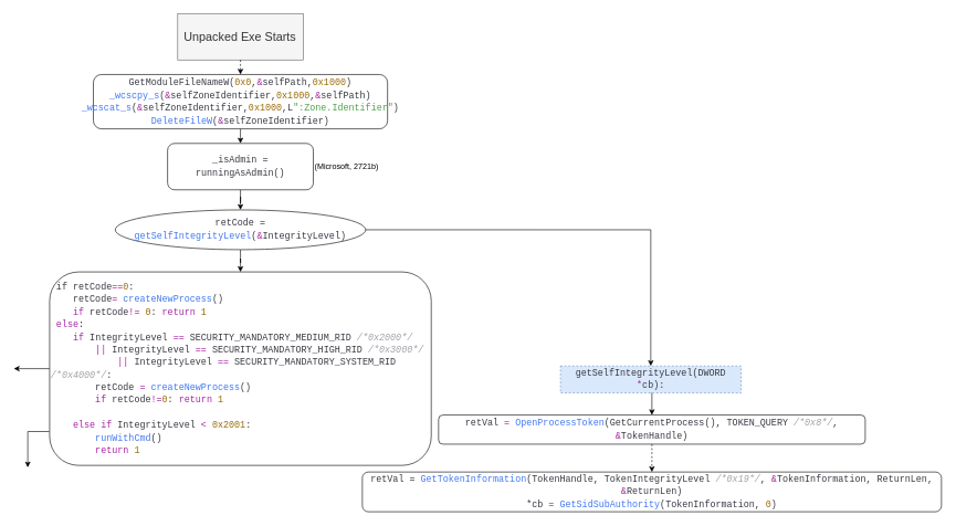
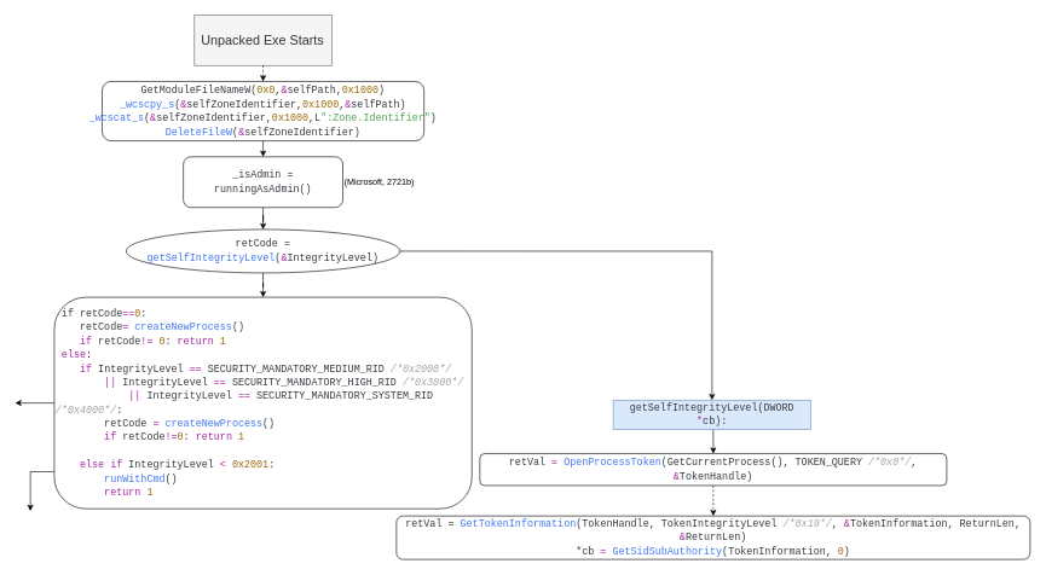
  <mxCell id="0" />
  <mxCell id="1" parent="0" />
  <mxCell id="2" value="&lt;font style=&quot;font-size: 18px;&quot;&gt;Unpacked Exe Starts&lt;/font&gt;" style="rounded=0;whiteSpace=wrap;html=1;fontSize=16;fillColor=#f5f5f5;fontColor=#333333;strokeColor=#666666;" vertex="1" parent="1"><mxGeometry x="267.29" y="20" width="189.41" height="70" as="geometry" /></mxCell>
  <mxCell id="3" value="" style="endArrow=classic;html=1;rounded=0;exitX=0.5;exitY=1;exitDx=0;exitDy=0;entryX=0.5;entryY=0;entryDx=0;entryDy=0;dashed=1;" edge="1" parent="1" source="2" target="16"><mxGeometry width="50" height="50" relative="1" as="geometry"><mxPoint x="355" y="311" as="sourcePoint" /><mxPoint x="362" y="141" as="targetPoint" /></mxGeometry></mxCell>
  <mxCell id="4" style="edgeStyle=orthogonalEdgeStyle;rounded=0;orthogonalLoop=1;jettySize=auto;html=1;exitX=0.5;exitY=1;exitDx=0;exitDy=0;" edge="1" parent="1" source="5" target="9"><mxGeometry relative="1" as="geometry"><mxPoint x="362.235" y="346.353" as="targetPoint" /></mxGeometry></mxCell>
  <mxCell id="5" value="&lt;div style=&quot;line-height: 19px; font-size: 14px; font-family: Consolas, &amp;quot;Courier New&amp;quot;, monospace; color: rgb(56, 58, 66);&quot;&gt;_isAdmin = runningAsAdmin()&lt;/div&gt;" style="rounded=1;whiteSpace=wrap;html=1;" vertex="1" parent="1"><mxGeometry x="252" y="216" width="219.99" height="70" as="geometry" /></mxCell>
  <mxCell id="6" value="(Microsoft, 2721b)" style="text;html=1;strokeColor=none;fillColor=none;align=center;verticalAlign=middle;whiteSpace=wrap;rounded=0;" vertex="1" parent="1"><mxGeometry x="469" y="236" width="107" height="30" as="geometry" /></mxCell>
  <mxCell id="7" style="edgeStyle=orthogonalEdgeStyle;rounded=0;orthogonalLoop=1;jettySize=auto;html=1;exitX=1;exitY=0.5;exitDx=0;exitDy=0;" edge="1" parent="1" source="9" target="11"><mxGeometry relative="1" as="geometry"><mxPoint x="558" y="363.294" as="targetPoint" /></mxGeometry></mxCell>
  <mxCell id="8" style="edgeStyle=orthogonalEdgeStyle;rounded=0;orthogonalLoop=1;jettySize=auto;html=1;exitX=0.5;exitY=1;exitDx=0;exitDy=0;" edge="1" parent="1" source="9" target="18"><mxGeometry relative="1" as="geometry"><mxPoint x="362" y="424.714" as="targetPoint" /></mxGeometry></mxCell>
  <mxCell id="9" value="&lt;div style=&quot;color: rgb(56, 58, 66); font-family: Consolas, &amp;quot;Courier New&amp;quot;, monospace; font-size: 14px; line-height: 19px;&quot;&gt;retCode = &lt;span style=&quot;color: rgb(64, 120, 242);&quot;&gt;getSelfIntegrityLevel&lt;/span&gt;(&lt;span style=&quot;color: rgb(166, 38, 164);&quot;&gt;&amp;amp;&lt;/span&gt;IntegrityLevel)&lt;/div&gt;" style="ellipse;whiteSpace=wrap;html=1;" vertex="1" parent="1"><mxGeometry x="172.99" y="316.36" width="377.99" height="60" as="geometry" /></mxCell>
  <mxCell id="10" style="edgeStyle=orthogonalEdgeStyle;rounded=0;orthogonalLoop=1;jettySize=auto;html=1;exitX=0.5;exitY=1;exitDx=0;exitDy=0;entryX=0.5;entryY=0;entryDx=0;entryDy=0;" edge="1" parent="1" source="11" target="13"><mxGeometry relative="1" as="geometry" /></mxCell>
- <mxCell id="11" value="&lt;div style=&quot;color: rgb(56, 58, 66); font-family: Consolas, &amp;quot;Courier New&amp;quot;, monospace; font-size: 14px; line-height: 19px;&quot;&gt;getSelfIntegrityLevel(DWORD &lt;span style=&quot;color: rgb(166, 38, 164);&quot;&gt;*&lt;/span&gt;cb):&lt;/div&gt;" style="rounded=0;whiteSpace=wrap;html=1;fillColor=#dae8fc;strokeColor=#6c8ebf;dashed=1;" vertex="1" parent="1"><mxGeometry x="845" y="552" width="272.5" height="40.65" as="geometry" /></mxCell>
+ <mxCell id="11" value="&lt;div style=&quot;color: rgb(56, 58, 66); font-family: Consolas, &amp;quot;Courier New&amp;quot;, monospace; font-size: 14px; line-height: 19px;&quot;&gt;getSelfIntegrityLevel(DWORD &lt;span style=&quot;color: rgb(166, 38, 164);&quot;&gt;*&lt;/span&gt;cb):&lt;/div&gt;" style="rounded=0;whiteSpace=wrap;html=1;fillColor=#dae8fc;strokeColor=#6c8ebf;" vertex="1" parent="1"><mxGeometry x="845" y="552" width="272.5" height="40.65" as="geometry" /></mxCell>
  <mxCell id="12" style="edgeStyle=orthogonalEdgeStyle;rounded=0;orthogonalLoop=1;jettySize=auto;html=1;exitX=0.5;exitY=1;exitDx=0;exitDy=0;entryX=0.5;entryY=0;entryDx=0;entryDy=0;dashed=1;" edge="1" parent="1" source="13" target="14"><mxGeometry relative="1" as="geometry"><mxPoint x="864.8" y="491" as="targetPoint" /></mxGeometry></mxCell>
  <mxCell id="13" value="&lt;div style=&quot;color: rgb(56, 58, 66); font-family: Consolas, &amp;quot;Courier New&amp;quot;, monospace; font-size: 14px; line-height: 19px;&quot;&gt;&lt;div style=&quot;&quot;&gt;retVal &lt;span style=&quot;color: rgb(166, 38, 164);&quot;&gt;=&lt;/span&gt; &lt;span style=&quot;color: rgb(64, 120, 242);&quot;&gt;OpenProcessToken&lt;/span&gt;(GetCurrentProcess(),&amp;nbsp;TOKEN_QUERY&lt;span style=&quot;color: rgb(160, 161, 167); font-style: italic;&quot;&gt; /*0x8*/&lt;/span&gt;&lt;span style=&quot;background-color: initial;&quot;&gt;, &lt;/span&gt;&lt;span style=&quot;background-color: initial; color: rgb(166, 38, 164);&quot;&gt;&amp;amp;&lt;/span&gt;&lt;span style=&quot;background-color: initial;&quot;&gt;TokenHandle)&lt;/span&gt;&lt;br&gt;&lt;/div&gt;&lt;/div&gt;" style="rounded=1;whiteSpace=wrap;html=1;" vertex="1" parent="1"><mxGeometry x="660.98" y="625.96" width="644" height="44" as="geometry" /></mxCell>
  <mxCell id="14" value="&lt;div style=&quot;color: rgb(56, 58, 66); font-family: Consolas, &amp;quot;Courier New&amp;quot;, monospace; font-size: 14px; line-height: 19px;&quot;&gt;&lt;div style=&quot;&quot;&gt;&lt;div style=&quot;line-height: 19px;&quot;&gt;retVal = &lt;span style=&quot;color: rgb(64, 120, 242);&quot;&gt;GetTokenInformation&lt;/span&gt;(TokenHandle, TokenIntegrityLevel&lt;span style=&quot;color: rgb(160, 161, 167); font-style: italic;&quot;&gt; /*0x19*/&lt;/span&gt;, &lt;span style=&quot;color: rgb(166, 38, 164);&quot;&gt;&amp;amp;&lt;/span&gt;TokenInformation, ReturnLen, &lt;span style=&quot;color: rgb(166, 38, 164);&quot;&gt;&amp;amp;&lt;/span&gt;ReturnLen)&lt;/div&gt;&lt;/div&gt;&lt;div style=&quot;&quot;&gt;&lt;div style=&quot;line-height: 19px;&quot;&gt;*cb &lt;span style=&quot;color: rgb(166, 38, 164);&quot;&gt;=&lt;/span&gt; &lt;span style=&quot;color: rgb(64, 120, 242);&quot;&gt;GetSidSubAuthority&lt;/span&gt;(TokenInformation, &lt;span style=&quot;color: rgb(152, 104, 1);&quot;&gt;0&lt;/span&gt;)&lt;/div&gt;&lt;/div&gt;&lt;div style=&quot;background-color: rgb(250, 250, 250);&quot;&gt;&lt;/div&gt;&lt;/div&gt;" style="rounded=1;whiteSpace=wrap;html=1;" vertex="1" parent="1"><mxGeometry x="545.96" y="712" width="874.04" height="60" as="geometry" /></mxCell>
  <mxCell id="15" style="edgeStyle=orthogonalEdgeStyle;rounded=0;orthogonalLoop=1;jettySize=auto;html=1;exitX=0.5;exitY=1;exitDx=0;exitDy=0;entryX=0.5;entryY=0;entryDx=0;entryDy=0;" edge="1" parent="1" source="16" target="5"><mxGeometry relative="1" as="geometry" /></mxCell>
  <mxCell id="16" value="&lt;div style=&quot;color: rgb(56, 58, 66); font-family: Consolas, &amp;quot;Courier New&amp;quot;, monospace; font-size: 14px; line-height: 19px;&quot;&gt;&lt;div style=&quot;line-height: 19px;&quot;&gt;&lt;div style=&quot;&quot;&gt;GetModuleFileNameW(&lt;span style=&quot;color: rgb(152, 104, 1);&quot;&gt;0x0&lt;/span&gt;,&lt;span style=&quot;color: rgb(166, 38, 164);&quot;&gt;&amp;amp;&lt;/span&gt;selfPath,&lt;span style=&quot;color: rgb(152, 104, 1);&quot;&gt;0x1000&lt;/span&gt;)&lt;/div&gt;&lt;div style=&quot;&quot;&gt;&lt;span style=&quot;color: #4078f2;&quot;&gt;_wcscpy_s&lt;/span&gt;(&lt;span style=&quot;color: #a626a4;&quot;&gt;&amp;amp;&lt;/span&gt;selfZoneIdentifier,&lt;span style=&quot;color: #986801;&quot;&gt;0x1000&lt;/span&gt;,&lt;span style=&quot;color: #a626a4;&quot;&gt;&amp;amp;&lt;/span&gt;selfPath)&lt;/div&gt;&lt;div style=&quot;&quot;&gt;&lt;span style=&quot;background-color: initial; color: rgb(64, 120, 242);&quot;&gt;_wcscat_s&lt;/span&gt;&lt;span style=&quot;background-color: initial;&quot;&gt;(&lt;/span&gt;&lt;span style=&quot;background-color: initial; color: rgb(166, 38, 164);&quot;&gt;&amp;amp;&lt;/span&gt;&lt;span style=&quot;background-color: initial;&quot;&gt;selfZoneIdentifier,&lt;/span&gt;&lt;span style=&quot;background-color: initial; color: rgb(152, 104, 1);&quot;&gt;0x1000&lt;/span&gt;&lt;span style=&quot;background-color: initial;&quot;&gt;,L&lt;/span&gt;&lt;span style=&quot;background-color: initial; color: rgb(80, 161, 79);&quot;&gt;&quot;:Zone.Identifier&quot;&lt;/span&gt;&lt;span style=&quot;background-color: initial;&quot;&gt;)&lt;/span&gt;&lt;/div&gt;&lt;div style=&quot;&quot;&gt;&lt;span style=&quot;color: rgb(64, 120, 242);&quot;&gt;DeleteFileW&lt;/span&gt;(&lt;span style=&quot;color: rgb(166, 38, 164);&quot;&gt;&amp;amp;&lt;/span&gt;selfZoneIdentifier)&lt;/div&gt;&lt;/div&gt;&lt;/div&gt;" style="rounded=1;whiteSpace=wrap;html=1;" vertex="1" parent="1"><mxGeometry x="140" y="112" width="444" height="82" as="geometry" /></mxCell>
  <mxCell id="17" style="edgeStyle=orthogonalEdgeStyle;rounded=0;orthogonalLoop=1;jettySize=auto;html=1;exitX=0;exitY=0.5;exitDx=0;exitDy=0;" edge="1" parent="1" source="18"><mxGeometry relative="1" as="geometry"><mxPoint x="20" y="556" as="targetPoint" /></mxGeometry></mxCell>
  <mxCell id="18" value="&lt;div style=&quot;color: rgb(56, 58, 66); font-family: Consolas, &amp;quot;Courier New&amp;quot;, monospace; font-size: 14px; line-height: 19px;&quot;&gt;&lt;div style=&quot;&quot;&gt;&amp;nbsp;if retCode&lt;span style=&quot;color: rgb(166, 38, 164);&quot;&gt;==&lt;/span&gt;&lt;span style=&quot;color: rgb(152, 104, 1);&quot;&gt;0&lt;/span&gt;:&lt;/div&gt;&lt;div style=&quot;&quot;&gt;&amp;nbsp; &amp;nbsp; retCode&lt;span style=&quot;color: #a626a4;&quot;&gt;=&lt;/span&gt; &lt;span style=&quot;color: #4078f2;&quot;&gt;createNewProcess&lt;/span&gt;()&lt;/div&gt;&lt;div style=&quot;&quot;&gt;&amp;nbsp; &amp;nbsp; &lt;span style=&quot;color: #a626a4;&quot;&gt;if&lt;/span&gt; retCode&lt;span style=&quot;color: #a626a4;&quot;&gt;!=&lt;/span&gt; &lt;span style=&quot;color: #986801;&quot;&gt;0&lt;/span&gt;: &lt;span style=&quot;color: #a626a4;&quot;&gt;return&lt;/span&gt; &lt;span style=&quot;color: #986801;&quot;&gt;1&lt;/span&gt;&lt;/div&gt;&lt;div style=&quot;&quot;&gt;&lt;span style=&quot;color: #a626a4;&quot;&gt;&amp;nbsp;else&lt;/span&gt;:&lt;/div&gt;&lt;div style=&quot;&quot;&gt;&amp;nbsp; &amp;nbsp; &lt;span style=&quot;color: #a626a4;&quot;&gt;if&lt;/span&gt; IntegrityLevel &lt;span style=&quot;color: #a626a4;&quot;&gt;==&lt;/span&gt; SECURITY_MANDATORY_MEDIUM_RID&lt;span style=&quot;color: #a0a1a7;font-style: italic;&quot;&gt; /*0x2000*/&lt;/span&gt;&lt;/div&gt;&lt;div style=&quot;&quot;&gt;&amp;nbsp; &amp;nbsp; &amp;nbsp; &amp;nbsp; &lt;span style=&quot;color: #a626a4;&quot;&gt;||&lt;/span&gt; IntegrityLevel &lt;span style=&quot;color: #a626a4;&quot;&gt;==&lt;/span&gt; SECURITY_MANDATORY_HIGH_RID&lt;span style=&quot;color: #a0a1a7;font-style: italic;&quot;&gt; /*0x3000*/&lt;/span&gt;&lt;/div&gt;&lt;div style=&quot;&quot;&gt;&amp;nbsp; &amp;nbsp; &amp;nbsp; &amp;nbsp; &amp;nbsp; &amp;nbsp; &lt;span style=&quot;color: #a626a4;&quot;&gt;||&lt;/span&gt; IntegrityLevel &lt;span style=&quot;color: #a626a4;&quot;&gt;==&lt;/span&gt; SECURITY_MANDATORY_SYSTEM_RID&lt;span style=&quot;color: #a0a1a7;font-style: italic;&quot;&gt; /*0x4000*/&lt;/span&gt;:&lt;/div&gt;&lt;div style=&quot;&quot;&gt;&amp;nbsp; &amp;nbsp; &amp;nbsp; &amp;nbsp; retCode &lt;span style=&quot;color: #a626a4;&quot;&gt;=&lt;/span&gt; &lt;span style=&quot;color: #4078f2;&quot;&gt;createNewProcess&lt;/span&gt;()&lt;/div&gt;&lt;div style=&quot;&quot;&gt;&amp;nbsp; &amp;nbsp; &amp;nbsp; &amp;nbsp; &lt;span style=&quot;color: #a626a4;&quot;&gt;if&lt;/span&gt; retCode&lt;span style=&quot;color: #a626a4;&quot;&gt;!=&lt;/span&gt;&lt;span style=&quot;color: #986801;&quot;&gt;0&lt;/span&gt;: &lt;span style=&quot;color: #a626a4;&quot;&gt;return&lt;/span&gt; &lt;span style=&quot;color: #986801;&quot;&gt;1&lt;/span&gt;&lt;/div&gt;&lt;br&gt;&lt;div style=&quot;&quot;&gt;&amp;nbsp; &amp;nbsp; &lt;span style=&quot;color: #a626a4;&quot;&gt;else&lt;/span&gt; &lt;span style=&quot;color: #a626a4;&quot;&gt;if&lt;/span&gt; IntegrityLevel &lt;span style=&quot;color: #a626a4;&quot;&gt;&amp;lt;&lt;/span&gt; &lt;span style=&quot;color: #986801;&quot;&gt;0x2001&lt;/span&gt;:&lt;/div&gt;&lt;div style=&quot;&quot;&gt;&amp;nbsp; &amp;nbsp; &amp;nbsp; &amp;nbsp; &lt;span style=&quot;color: #4078f2;&quot;&gt;runWithCmd&lt;/span&gt;()&lt;/div&gt;&lt;div style=&quot;&quot;&gt;&amp;nbsp; &amp;nbsp; &amp;nbsp; &amp;nbsp; &lt;span style=&quot;color: rgb(166, 38, 164);&quot;&gt;return&lt;/span&gt; &lt;span style=&quot;color: rgb(152, 104, 1);&quot;&gt;1&lt;/span&gt;&lt;/div&gt;&lt;/div&gt;" style="rounded=1;whiteSpace=wrap;html=1;align=left;" vertex="1" parent="1"><mxGeometry x="73.99" y="410" width="576" height="292" as="geometry" /></mxCell>
  <mxCell id="19" style="edgeStyle=orthogonalEdgeStyle;rounded=0;orthogonalLoop=1;jettySize=auto;html=1;exitX=-0.001;exitY=0.825;exitDx=0;exitDy=0;exitPerimeter=0;" edge="1" parent="1" source="18"><mxGeometry relative="1" as="geometry"><mxPoint x="41" y="705" as="targetPoint" /><mxPoint x="73.99" y="652" as="sourcePoint" /><Array as="points"><mxPoint x="41" y="651" /><mxPoint x="41" y="703" /></Array></mxGeometry></mxCell>
